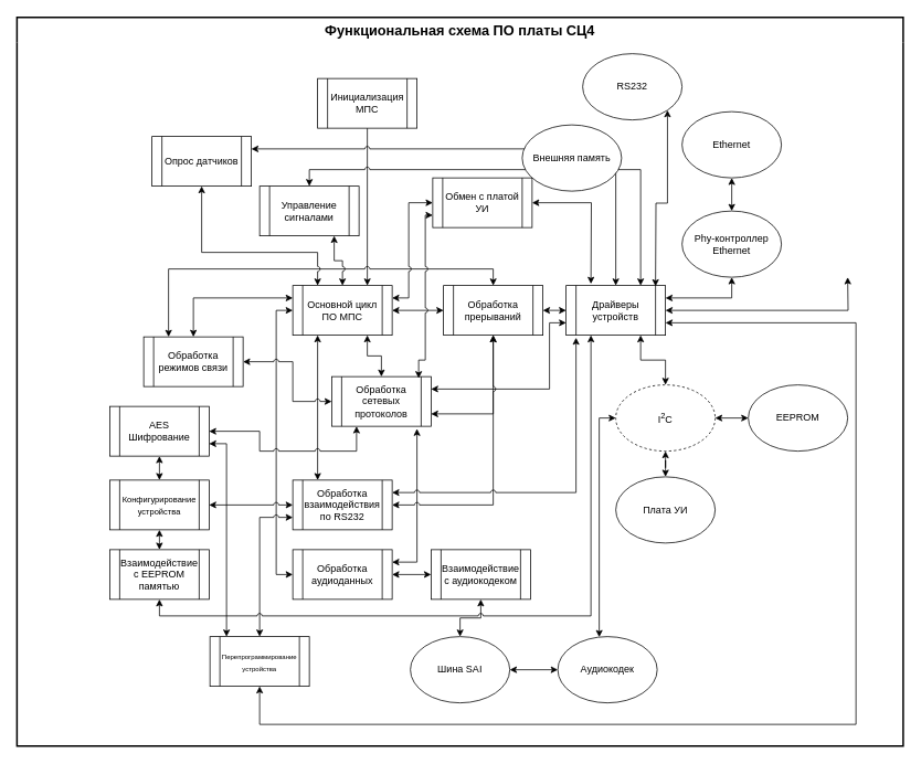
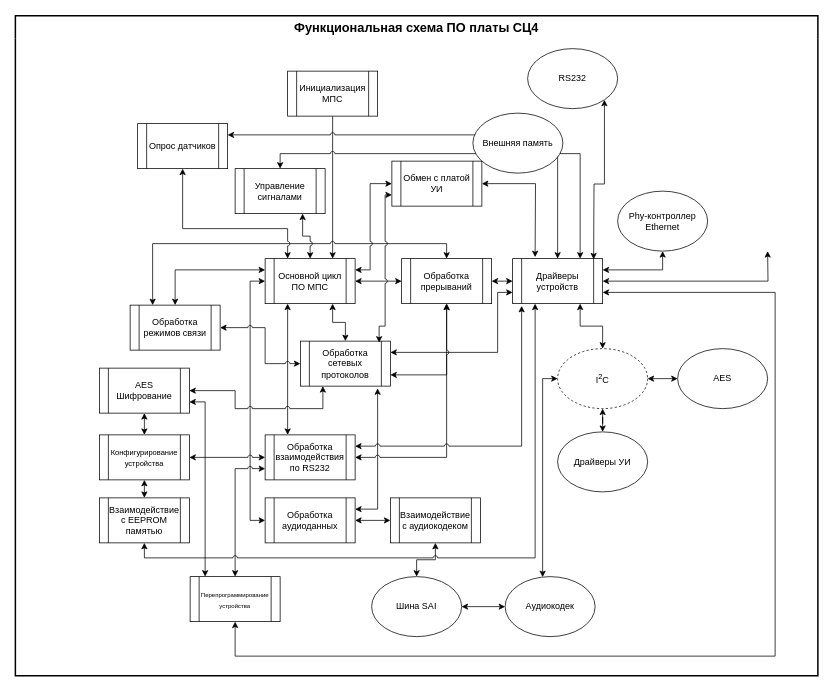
  <mxCell id="0" />
  <mxCell id="1" parent="0" />
  <mxCell id="2" style="edgeStyle=orthogonalEdgeStyle;rounded=0;orthogonalLoop=1;jettySize=auto;html=1;exitX=0.5;exitY=1;exitDx=0;exitDy=0;entryX=0.75;entryY=0;entryDx=0;entryDy=0;" parent="1" source="3" target="9" edge="1"><mxGeometry relative="1" as="geometry" /></mxCell>
  <mxCell id="3" value="Инициализация МПС" style="shape=process;whiteSpace=wrap;html=1;backgroundOutline=1;" parent="1" vertex="1"><mxGeometry x="383" y="94" width="120" height="60" as="geometry" /></mxCell>
  <mxCell id="4" style="edgeStyle=orthogonalEdgeStyle;rounded=0;orthogonalLoop=1;jettySize=auto;html=1;exitX=1;exitY=0.5;exitDx=0;exitDy=0;entryX=0;entryY=0.5;entryDx=0;entryDy=0;startArrow=classic;startFill=1;" parent="1" source="9" target="12" edge="1"><mxGeometry relative="1" as="geometry" /></mxCell>
  <mxCell id="5" style="edgeStyle=orthogonalEdgeStyle;rounded=0;orthogonalLoop=1;jettySize=auto;html=1;exitX=0.75;exitY=1;exitDx=0;exitDy=0;entryX=0.5;entryY=0;entryDx=0;entryDy=0;startArrow=classic;startFill=1;" parent="1" source="9" target="17" edge="1"><mxGeometry relative="1" as="geometry" /></mxCell>
  <mxCell id="6" style="edgeStyle=orthogonalEdgeStyle;rounded=0;orthogonalLoop=1;jettySize=auto;html=1;exitX=0.25;exitY=1;exitDx=0;exitDy=0;entryX=0.25;entryY=0;entryDx=0;entryDy=0;startArrow=classic;startFill=1;" parent="1" source="9" target="22" edge="1"><mxGeometry relative="1" as="geometry" /></mxCell>
  <mxCell id="7" style="edgeStyle=orthogonalEdgeStyle;rounded=0;orthogonalLoop=1;jettySize=auto;html=1;exitX=0;exitY=0.5;exitDx=0;exitDy=0;entryX=0;entryY=0.5;entryDx=0;entryDy=0;startArrow=classic;startFill=1;" parent="1" source="9" target="24" edge="1"><mxGeometry relative="1" as="geometry" /></mxCell>
  <mxCell id="8" style="edgeStyle=orthogonalEdgeStyle;rounded=0;jumpStyle=arc;orthogonalLoop=1;jettySize=auto;html=1;exitX=0;exitY=0.25;exitDx=0;exitDy=0;entryX=0.5;entryY=0;entryDx=0;entryDy=0;startArrow=classic;startFill=1;" parent="1" source="9" target="31" edge="1"><mxGeometry relative="1" as="geometry" /></mxCell>
  <mxCell id="9" value="Основной цикл ПО МПС" style="shape=process;whiteSpace=wrap;html=1;backgroundOutline=1;" parent="1" vertex="1"><mxGeometry x="353" y="344" width="120" height="60" as="geometry" /></mxCell>
  <mxCell id="10" style="edgeStyle=orthogonalEdgeStyle;rounded=0;orthogonalLoop=1;jettySize=auto;html=1;exitX=1;exitY=0.5;exitDx=0;exitDy=0;entryX=0;entryY=0.5;entryDx=0;entryDy=0;startArrow=classic;startFill=1;" parent="1" source="12" target="47" edge="1"><mxGeometry relative="1" as="geometry"><mxPoint x="683" y="374" as="targetPoint" /></mxGeometry></mxCell>
  <mxCell id="11" style="edgeStyle=orthogonalEdgeStyle;rounded=0;jumpStyle=arc;orthogonalLoop=1;jettySize=auto;html=1;exitX=0.5;exitY=0;exitDx=0;exitDy=0;entryX=0.25;entryY=0;entryDx=0;entryDy=0;startArrow=classic;startFill=1;" parent="1" source="12" target="31" edge="1"><mxGeometry relative="1" as="geometry" /></mxCell>
  <mxCell id="12" value="Обработка прерываний" style="shape=process;whiteSpace=wrap;html=1;backgroundOutline=1;" parent="1" vertex="1"><mxGeometry x="535" y="344" width="120" height="60" as="geometry" /></mxCell>
  <mxCell id="13" style="edgeStyle=orthogonalEdgeStyle;rounded=0;orthogonalLoop=1;jettySize=auto;html=1;exitX=1;exitY=0.75;exitDx=0;exitDy=0;entryX=0.5;entryY=1;entryDx=0;entryDy=0;startArrow=classic;startFill=1;" parent="1" source="17" target="12" edge="1"><mxGeometry relative="1" as="geometry" /></mxCell>
  <mxCell id="14" style="edgeStyle=orthogonalEdgeStyle;rounded=0;orthogonalLoop=1;jettySize=auto;html=1;exitX=0.858;exitY=1.05;exitDx=0;exitDy=0;entryX=1;entryY=0.25;entryDx=0;entryDy=0;startArrow=classic;startFill=1;exitPerimeter=0;" parent="1" source="17" target="24" edge="1"><mxGeometry relative="1" as="geometry" /></mxCell>
  <mxCell id="15" style="edgeStyle=orthogonalEdgeStyle;rounded=0;jumpStyle=arc;orthogonalLoop=1;jettySize=auto;html=1;exitX=0.25;exitY=1;exitDx=0;exitDy=0;entryX=1;entryY=0.5;entryDx=0;entryDy=0;startArrow=classic;startFill=1;" parent="1" source="17" target="66" edge="1"><mxGeometry relative="1" as="geometry"><Array as="points"><mxPoint x="430" y="544" /><mxPoint x="313" y="544" /><mxPoint x="313" y="520" /></Array></mxGeometry></mxCell>
  <mxCell id="16" style="edgeStyle=orthogonalEdgeStyle;rounded=0;orthogonalLoop=1;jettySize=auto;html=1;exitX=1;exitY=0.25;exitDx=0;exitDy=0;entryX=0;entryY=0.75;entryDx=0;entryDy=0;startArrow=classic;startFill=1;" parent="1" source="17" target="47" edge="1"><mxGeometry relative="1" as="geometry"><Array as="points"><mxPoint x="663" y="469" /><mxPoint x="663" y="389" /></Array></mxGeometry></mxCell>
  <mxCell id="17" value="Обработка сетевых протоколов" style="shape=process;whiteSpace=wrap;html=1;backgroundOutline=1;" parent="1" vertex="1"><mxGeometry x="400" y="454" width="120" height="60" as="geometry" /></mxCell>
  <mxCell id="18" style="edgeStyle=orthogonalEdgeStyle;rounded=0;orthogonalLoop=1;jettySize=auto;html=1;exitX=1;exitY=0.5;exitDx=0;exitDy=0;entryX=0.5;entryY=1;entryDx=0;entryDy=0;startArrow=classic;startFill=1;jumpStyle=arc;" parent="1" source="22" target="12" edge="1"><mxGeometry relative="1" as="geometry" /></mxCell>
  <mxCell id="19" style="edgeStyle=orthogonalEdgeStyle;rounded=0;jumpStyle=arc;orthogonalLoop=1;jettySize=auto;html=1;exitX=0;exitY=0.5;exitDx=0;exitDy=0;entryX=1;entryY=0.5;entryDx=0;entryDy=0;startArrow=classic;startFill=1;" parent="1" source="22" target="34" edge="1"><mxGeometry relative="1" as="geometry" /></mxCell>
  <mxCell id="20" style="edgeStyle=orthogonalEdgeStyle;rounded=0;jumpStyle=arc;orthogonalLoop=1;jettySize=auto;html=1;exitX=0;exitY=0.75;exitDx=0;exitDy=0;startArrow=classic;startFill=1;" parent="1" source="22" target="52" edge="1"><mxGeometry relative="1" as="geometry" /></mxCell>
  <mxCell id="21" style="edgeStyle=orthogonalEdgeStyle;rounded=0;orthogonalLoop=1;jettySize=auto;html=1;exitX=1;exitY=0.25;exitDx=0;exitDy=0;entryX=0.1;entryY=1.05;entryDx=0;entryDy=0;entryPerimeter=0;startArrow=classic;startFill=1;jumpStyle=arc;" parent="1" source="22" target="47" edge="1"><mxGeometry relative="1" as="geometry" /></mxCell>
  <mxCell id="22" value="Обработка взаимодействия по RS232" style="shape=process;whiteSpace=wrap;html=1;backgroundOutline=1;" parent="1" vertex="1"><mxGeometry x="353" y="579" width="120" height="60" as="geometry" /></mxCell>
  <mxCell id="23" style="edgeStyle=orthogonalEdgeStyle;rounded=0;orthogonalLoop=1;jettySize=auto;html=1;exitX=1;exitY=0.5;exitDx=0;exitDy=0;entryX=0;entryY=0.5;entryDx=0;entryDy=0;startArrow=classic;startFill=1;" parent="1" source="24" target="26" edge="1"><mxGeometry relative="1" as="geometry" /></mxCell>
  <mxCell id="24" value="Обработка аудиоданных" style="shape=process;whiteSpace=wrap;html=1;backgroundOutline=1;" parent="1" vertex="1"><mxGeometry x="353" y="663" width="120" height="60" as="geometry" /></mxCell>
  <mxCell id="25" style="edgeStyle=orthogonalEdgeStyle;rounded=0;orthogonalLoop=1;jettySize=auto;html=1;exitX=0.5;exitY=1;exitDx=0;exitDy=0;entryX=0.5;entryY=0;entryDx=0;entryDy=0;startArrow=classic;startFill=1;" parent="1" source="26" target="28" edge="1"><mxGeometry relative="1" as="geometry" /></mxCell>
  <mxCell id="26" value="Взаимодействие с аудиокодеком" style="shape=process;whiteSpace=wrap;html=1;backgroundOutline=1;" parent="1" vertex="1"><mxGeometry x="520" y="663" width="120" height="60" as="geometry" /></mxCell>
  <mxCell id="27" style="edgeStyle=orthogonalEdgeStyle;rounded=0;orthogonalLoop=1;jettySize=auto;html=1;exitX=1;exitY=0.5;exitDx=0;exitDy=0;entryX=0;entryY=0.5;entryDx=0;entryDy=0;startArrow=classic;startFill=1;" parent="1" source="28" target="29" edge="1"><mxGeometry relative="1" as="geometry" /></mxCell>
  <mxCell id="28" value="Шина SAI" style="ellipse;whiteSpace=wrap;html=1;" parent="1" vertex="1"><mxGeometry x="495" y="768" width="120" height="80" as="geometry" /></mxCell>
  <mxCell id="29" value="Аудиокодек" style="ellipse;whiteSpace=wrap;html=1;" parent="1" vertex="1"><mxGeometry x="673" y="768" width="120" height="80" as="geometry" /></mxCell>
  <mxCell id="30" style="edgeStyle=orthogonalEdgeStyle;rounded=0;jumpStyle=arc;orthogonalLoop=1;jettySize=auto;html=1;exitX=1;exitY=0.5;exitDx=0;exitDy=0;entryX=0;entryY=0.5;entryDx=0;entryDy=0;startArrow=classic;startFill=1;" parent="1" source="31" target="17" edge="1"><mxGeometry relative="1" as="geometry"><Array as="points"><mxPoint x="353" y="436" /><mxPoint x="353" y="484" /></Array></mxGeometry></mxCell>
  <mxCell id="31" value="Обработка режимов связи" style="shape=process;whiteSpace=wrap;html=1;backgroundOutline=1;" parent="1" vertex="1"><mxGeometry x="173" y="406" width="120" height="60" as="geometry" /></mxCell>
  <mxCell id="32" style="edgeStyle=orthogonalEdgeStyle;rounded=0;jumpStyle=arc;orthogonalLoop=1;jettySize=auto;html=1;exitX=0.5;exitY=1;exitDx=0;exitDy=0;entryX=0.5;entryY=0;entryDx=0;entryDy=0;startArrow=classic;startFill=1;" parent="1" source="34" target="36" edge="1"><mxGeometry relative="1" as="geometry" /></mxCell>
  <mxCell id="33" style="edgeStyle=orthogonalEdgeStyle;rounded=0;orthogonalLoop=1;jettySize=auto;html=1;exitX=0.5;exitY=0;exitDx=0;exitDy=0;entryX=0.5;entryY=1;entryDx=0;entryDy=0;fontSize=12;startArrow=classic;startFill=1;" parent="1" source="34" target="66" edge="1"><mxGeometry relative="1" as="geometry" /></mxCell>
  <mxCell id="34" value="&lt;font style=&quot;font-size: 10px&quot;&gt;Конфигурирование устройства&lt;/font&gt;" style="shape=process;whiteSpace=wrap;html=1;backgroundOutline=1;" parent="1" vertex="1"><mxGeometry x="132" y="579" width="120" height="60" as="geometry" /></mxCell>
  <mxCell id="35" style="edgeStyle=orthogonalEdgeStyle;rounded=0;jumpStyle=arc;orthogonalLoop=1;jettySize=auto;html=1;exitX=0.5;exitY=1;exitDx=0;exitDy=0;entryX=0.25;entryY=1;entryDx=0;entryDy=0;startArrow=classic;startFill=1;" parent="1" source="36" target="47" edge="1"><mxGeometry relative="1" as="geometry"><mxPoint x="794.96" y="401.04" as="targetPoint" /></mxGeometry></mxCell>
  <mxCell id="36" value="Взаимодействие с EEPROM памятью" style="shape=process;whiteSpace=wrap;html=1;backgroundOutline=1;" parent="1" vertex="1"><mxGeometry x="132" y="663" width="120" height="60" as="geometry" /></mxCell>
  <mxCell id="37" style="edgeStyle=orthogonalEdgeStyle;rounded=0;orthogonalLoop=1;jettySize=auto;html=1;exitX=1;exitY=0.5;exitDx=0;exitDy=0;startArrow=classic;startFill=1;" parent="1" source="40" edge="1"><mxGeometry relative="1" as="geometry"><mxPoint x="713" y="342" as="targetPoint" /></mxGeometry></mxCell>
  <mxCell id="38" style="edgeStyle=orthogonalEdgeStyle;rounded=0;orthogonalLoop=1;jettySize=auto;html=1;exitX=0;exitY=0.5;exitDx=0;exitDy=0;entryX=1;entryY=0.25;entryDx=0;entryDy=0;jumpStyle=arc;startArrow=classic;startFill=1;" parent="1" source="40" target="9" edge="1"><mxGeometry relative="1" as="geometry"><Array as="points"><mxPoint x="493" y="244" /><mxPoint x="493" y="359" /></Array></mxGeometry></mxCell>
  <mxCell id="39" style="edgeStyle=orthogonalEdgeStyle;rounded=0;jumpStyle=arc;orthogonalLoop=1;jettySize=auto;html=1;exitX=0;exitY=0.75;exitDx=0;exitDy=0;entryX=0.875;entryY=0.033;entryDx=0;entryDy=0;entryPerimeter=0;startArrow=classic;startFill=1;" parent="1" source="40" target="17" edge="1"><mxGeometry relative="1" as="geometry"><Array as="points"><mxPoint x="513" y="259" /><mxPoint x="513" y="434" /><mxPoint x="505" y="434" /></Array></mxGeometry></mxCell>
  <mxCell id="40" value="Обмен с платой УИ" style="shape=process;whiteSpace=wrap;html=1;backgroundOutline=1;" parent="1" vertex="1"><mxGeometry x="522" y="214" width="120" height="60" as="geometry" /></mxCell>
  <mxCell id="41" style="edgeStyle=orthogonalEdgeStyle;rounded=0;jumpStyle=arc;orthogonalLoop=1;jettySize=auto;html=1;exitX=1;exitY=0.25;exitDx=0;exitDy=0;startArrow=classic;startFill=1;entryX=0.5;entryY=0;entryDx=0;entryDy=0;" parent="1" source="43" target="47" edge="1"><mxGeometry relative="1" as="geometry"><mxPoint x="743" y="334" as="targetPoint" /></mxGeometry></mxCell>
  <mxCell id="42" style="edgeStyle=orthogonalEdgeStyle;rounded=0;jumpStyle=arc;orthogonalLoop=1;jettySize=auto;html=1;exitX=0.5;exitY=1;exitDx=0;exitDy=0;entryX=0.25;entryY=0;entryDx=0;entryDy=0;startArrow=classic;startFill=1;" parent="1" source="43" target="9" edge="1"><mxGeometry relative="1" as="geometry"><Array as="points"><mxPoint x="243" y="304" /><mxPoint x="383" y="304" /></Array></mxGeometry></mxCell>
  <mxCell id="43" value="Опрос датчиков" style="shape=process;whiteSpace=wrap;html=1;backgroundOutline=1;" parent="1" vertex="1"><mxGeometry x="183" y="164" width="120" height="60" as="geometry" /></mxCell>
  <mxCell id="44" style="edgeStyle=orthogonalEdgeStyle;rounded=0;orthogonalLoop=1;jettySize=auto;html=1;exitX=1;exitY=0.25;exitDx=0;exitDy=0;entryX=0.5;entryY=1;entryDx=0;entryDy=0;startArrow=classic;startFill=1;" parent="1" source="47" target="58" edge="1"><mxGeometry relative="1" as="geometry" /></mxCell>
  <mxCell id="45" style="edgeStyle=orthogonalEdgeStyle;rounded=0;orthogonalLoop=1;jettySize=auto;html=1;exitX=0.75;exitY=1;exitDx=0;exitDy=0;entryX=0.5;entryY=0;entryDx=0;entryDy=0;startArrow=classic;startFill=1;" parent="1" source="47" target="56" edge="1"><mxGeometry relative="1" as="geometry" /></mxCell>
  <mxCell id="46" style="edgeStyle=orthogonalEdgeStyle;rounded=0;orthogonalLoop=1;jettySize=auto;html=1;exitX=1;exitY=0.5;exitDx=0;exitDy=0;entryX=0.5;entryY=1;entryDx=0;entryDy=0;startArrow=classic;startFill=1;" parent="1" source="47" edge="1"><mxGeometry relative="1" as="geometry"><mxPoint x="1023" y="334" as="targetPoint" /></mxGeometry></mxCell>
  <mxCell id="47" value="Драйверы устройств" style="shape=process;whiteSpace=wrap;html=1;backgroundOutline=1;" parent="1" vertex="1"><mxGeometry x="683" y="344" width="120" height="60" as="geometry" /></mxCell>
  <mxCell id="48" style="edgeStyle=orthogonalEdgeStyle;rounded=0;jumpStyle=arc;orthogonalLoop=1;jettySize=auto;html=1;exitX=0.75;exitY=1;exitDx=0;exitDy=0;entryX=0.5;entryY=0;entryDx=0;entryDy=0;startArrow=classic;startFill=1;" parent="1" source="50" target="9" edge="1"><mxGeometry relative="1" as="geometry" /></mxCell>
  <mxCell id="49" style="edgeStyle=orthogonalEdgeStyle;rounded=0;jumpStyle=arc;orthogonalLoop=1;jettySize=auto;html=1;exitX=0.5;exitY=0;exitDx=0;exitDy=0;entryX=0.75;entryY=0;entryDx=0;entryDy=0;startArrow=classic;startFill=1;" parent="1" source="50" target="47" edge="1"><mxGeometry relative="1" as="geometry" /></mxCell>
  <mxCell id="50" value="Управление сигналами" style="shape=process;whiteSpace=wrap;html=1;backgroundOutline=1;" parent="1" vertex="1"><mxGeometry x="313" y="224" width="120" height="60" as="geometry" /></mxCell>
  <mxCell id="51" style="edgeStyle=orthogonalEdgeStyle;rounded=0;orthogonalLoop=1;jettySize=auto;html=1;exitX=0.5;exitY=1;exitDx=0;exitDy=0;entryX=1;entryY=0.75;entryDx=0;entryDy=0;startArrow=classic;startFill=1;" parent="1" source="52" target="47" edge="1"><mxGeometry relative="1" as="geometry"><Array as="points"><mxPoint x="313" y="874" /><mxPoint x="1033" y="874" /><mxPoint x="1033" y="389" /></Array></mxGeometry></mxCell>
  <mxCell id="52" value="&lt;font style=&quot;font-size: 8px&quot;&gt;Перепрограммирование устройства&lt;/font&gt;" style="shape=process;whiteSpace=wrap;html=1;backgroundOutline=1;" parent="1" vertex="1"><mxGeometry x="253" y="768" width="120" height="60" as="geometry" /></mxCell>
  <mxCell id="53" style="edgeStyle=orthogonalEdgeStyle;rounded=0;orthogonalLoop=1;jettySize=auto;html=1;exitX=0.5;exitY=1;exitDx=0;exitDy=0;startArrow=classic;startFill=1;" parent="1" source="56" target="57" edge="1"><mxGeometry relative="1" as="geometry" /></mxCell>
  <mxCell id="54" style="edgeStyle=orthogonalEdgeStyle;rounded=0;orthogonalLoop=1;jettySize=auto;html=1;exitX=1;exitY=0.5;exitDx=0;exitDy=0;entryX=0;entryY=0.5;entryDx=0;entryDy=0;startArrow=classic;startFill=1;" parent="1" source="56" target="61" edge="1"><mxGeometry relative="1" as="geometry" /></mxCell>
  <mxCell id="55" style="edgeStyle=orthogonalEdgeStyle;rounded=0;orthogonalLoop=1;jettySize=auto;html=1;exitX=0;exitY=0.5;exitDx=0;exitDy=0;startArrow=classic;startFill=1;" parent="1" source="56" target="29" edge="1"><mxGeometry relative="1" as="geometry"><Array as="points"><mxPoint x="723" y="504" /></Array></mxGeometry></mxCell>
  <mxCell id="56" value="I&lt;sup&gt;2&lt;/sup&gt;C" style="ellipse;whiteSpace=wrap;html=1;dashed=1;" parent="1" vertex="1"><mxGeometry x="743" y="464" width="120" height="80" as="geometry" /></mxCell>
- <mxCell id="57" value="Плата УИ" style="ellipse;whiteSpace=wrap;html=1;" parent="1" vertex="1"><mxGeometry x="743" y="575" width="120" height="80" as="geometry" /></mxCell>
+ <mxCell id="57" value="Драйверы УИ" style="ellipse;whiteSpace=wrap;html=1;" parent="1" vertex="1"><mxGeometry x="743" y="575" width="120" height="80" as="geometry" /></mxCell>
  <mxCell id="58" value="Phy-контроллер Ethernet" style="ellipse;whiteSpace=wrap;html=1;" parent="1" vertex="1"><mxGeometry x="823" y="254" width="120" height="80" as="geometry" /></mxCell>
- <mxCell id="59" style="edgeStyle=orthogonalEdgeStyle;rounded=0;orthogonalLoop=1;jettySize=auto;html=1;exitX=0.5;exitY=1;exitDx=0;exitDy=0;entryX=0.5;entryY=0;entryDx=0;entryDy=0;startArrow=classic;startFill=1;" parent="1" source="60" target="58" edge="1"><mxGeometry relative="1" as="geometry" /></mxCell>
- <mxCell id="60" value="Ethernet" style="ellipse;whiteSpace=wrap;html=1;" parent="1" vertex="1"><mxGeometry x="823" y="134" width="120" height="80" as="geometry" /></mxCell>
- <mxCell id="61" value="EEPROM" style="ellipse;whiteSpace=wrap;html=1;" parent="1" vertex="1"><mxGeometry x="903" y="464" width="120" height="80" as="geometry" /></mxCell>
+ <mxCell id="61" value="AES" style="ellipse;whiteSpace=wrap;html=1;" parent="1" vertex="1"><mxGeometry x="903" y="464" width="120" height="80" as="geometry" /></mxCell>
  <mxCell id="62" value="Внешняя память" style="ellipse;whiteSpace=wrap;html=1;" parent="1" vertex="1"><mxGeometry x="630" y="150" width="120" height="80" as="geometry" /></mxCell>
  <mxCell id="63" style="edgeStyle=orthogonalEdgeStyle;rounded=0;jumpStyle=arc;orthogonalLoop=1;jettySize=auto;html=1;exitX=1;exitY=1;exitDx=0;exitDy=0;startArrow=classic;startFill=1;" parent="1" source="64" edge="1"><mxGeometry relative="1" as="geometry"><mxPoint x="791" y="345" as="targetPoint" /></mxGeometry></mxCell>
  <mxCell id="64" value="RS232" style="ellipse;whiteSpace=wrap;html=1;" parent="1" vertex="1"><mxGeometry x="703" y="64" width="120" height="80" as="geometry" /></mxCell>
  <mxCell id="65" style="edgeStyle=orthogonalEdgeStyle;rounded=0;orthogonalLoop=1;jettySize=auto;html=1;exitX=1;exitY=0.75;exitDx=0;exitDy=0;fontSize=12;startArrow=classic;startFill=1;" parent="1" source="66" target="52" edge="1"><mxGeometry relative="1" as="geometry"><Array as="points"><mxPoint x="273" y="535" /></Array></mxGeometry></mxCell>
  <mxCell id="66" value="&lt;font style=&quot;font-size: 12px&quot;&gt;AES Шифрование&lt;/font&gt;" style="shape=process;whiteSpace=wrap;html=1;backgroundOutline=1;" parent="1" vertex="1"><mxGeometry x="132" y="490" width="120" height="60" as="geometry" /></mxCell>
  <mxCell id="67" value="Функциональная схема ПО платы СЦ4" style="swimlane;fontSize=17;swimlaneLine=0;strokeWidth=2;startSize=30;" parent="1" vertex="1"><mxGeometry x="20" y="20" width="1070" height="880" as="geometry" /></mxCell>
